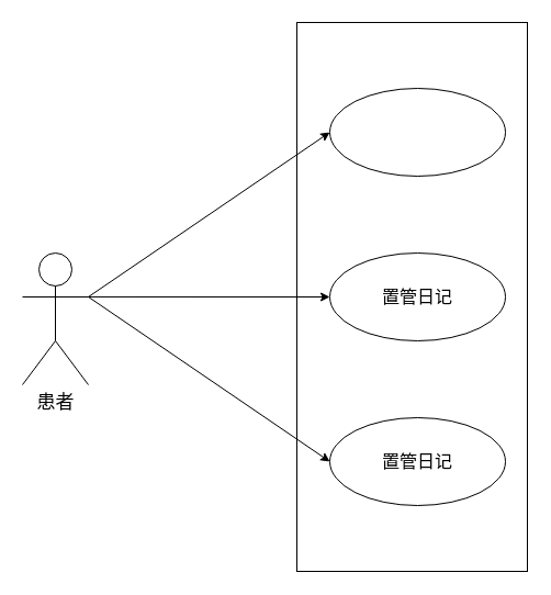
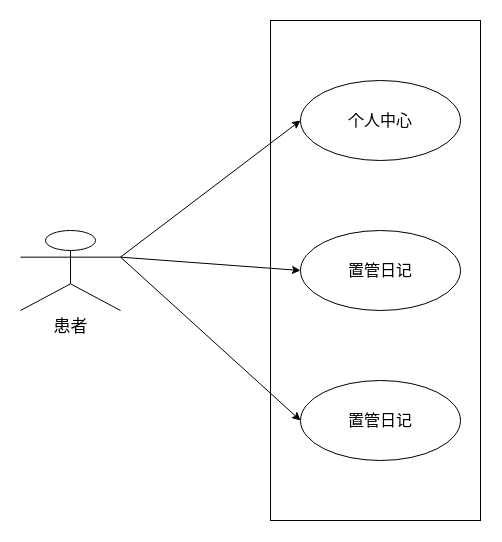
  <mxCell id="0" />
  <mxCell id="1" parent="0" />
- <mxCell id="2" value="患者" style="shape=umlActor;verticalLabelPosition=bottom;verticalAlign=top;html=1;outlineConnect=0;fontSize=17;" vertex="1" parent="1"><mxGeometry x="20" y="230" width="60" height="120" as="geometry" /></mxCell>
+ <mxCell id="2" value="患者" style="shape=umlActor;verticalLabelPosition=bottom;verticalAlign=top;html=1;outlineConnect=0;fontSize=17;" vertex="1" parent="1"><mxGeometry x="20" y="230" width="100" height="80" as="geometry" /></mxCell>
  <mxCell id="3" value="" style="endArrow=classic;html=1;rounded=0;exitX=1;exitY=0.333;exitDx=0;exitDy=0;exitPerimeter=0;entryX=0;entryY=0.5;entryDx=0;entryDy=0;" edge="1" parent="1" source="2" target="6"><mxGeometry width="50" height="50" relative="1" as="geometry"><mxPoint x="180" y="270" as="sourcePoint" /><mxPoint x="230" y="220" as="targetPoint" /></mxGeometry></mxCell>
  <mxCell id="4" value="" style="endArrow=classic;html=1;rounded=0;entryX=0;entryY=0.5;entryDx=0;entryDy=0;exitX=1;exitY=0.333;exitDx=0;exitDy=0;exitPerimeter=0;" edge="1" parent="1" target="9" source="2"><mxGeometry width="50" height="50" relative="1" as="geometry"><mxPoint x="180" y="370" as="sourcePoint" /><mxPoint x="340" y="330" as="targetPoint" /></mxGeometry></mxCell>
  <mxCell id="5" value="" style="group" vertex="1" connectable="0" parent="1"><mxGeometry x="300" y="80" width="160" height="80" as="geometry" /></mxCell>
  <mxCell id="6" value="" style="ellipse;whiteSpace=wrap;html=1;" vertex="1" parent="5"><mxGeometry width="160" height="80" as="geometry" /></mxCell>
+ <mxCell id="7" value="&lt;font style=&quot;font-size: 16px;&quot;&gt;个人中心&lt;/font&gt;" style="text;html=1;align=center;verticalAlign=middle;whiteSpace=wrap;rounded=0;" vertex="1" parent="5"><mxGeometry x="35" y="25" width="90" height="30" as="geometry" /></mxCell>
  <mxCell id="8" value="" style="group" vertex="1" connectable="0" parent="1"><mxGeometry x="300" y="230" width="160" height="80" as="geometry" /></mxCell>
  <mxCell id="9" value="" style="ellipse;whiteSpace=wrap;html=1;" vertex="1" parent="8"><mxGeometry width="160" height="80" as="geometry" /></mxCell>
  <mxCell id="10" value="&lt;font style=&quot;font-size: 16px;&quot;&gt;置管日记&lt;/font&gt;" style="text;html=1;align=center;verticalAlign=middle;whiteSpace=wrap;rounded=0;" vertex="1" parent="8"><mxGeometry x="45" y="25" width="70" height="30" as="geometry" /></mxCell>
  <mxCell id="11" value="" style="endArrow=classic;html=1;rounded=0;entryX=0;entryY=0.5;entryDx=0;entryDy=0;exitX=1;exitY=0.333;exitDx=0;exitDy=0;exitPerimeter=0;" edge="1" parent="1" target="13" source="2"><mxGeometry width="50" height="50" relative="1" as="geometry"><mxPoint x="120" y="310" as="sourcePoint" /><mxPoint x="380" y="520" as="targetPoint" /></mxGeometry></mxCell>
  <mxCell id="12" value="" style="group" vertex="1" connectable="0" parent="1"><mxGeometry x="300" y="380" width="160" height="80" as="geometry" /></mxCell>
  <mxCell id="13" value="" style="ellipse;whiteSpace=wrap;html=1;" vertex="1" parent="12"><mxGeometry width="160" height="80" as="geometry" /></mxCell>
  <mxCell id="14" value="&lt;font style=&quot;font-size: 16px;&quot;&gt;置管日记&lt;/font&gt;" style="text;html=1;align=center;verticalAlign=middle;whiteSpace=wrap;rounded=0;" vertex="1" parent="12"><mxGeometry x="45" y="25" width="70" height="30" as="geometry" /></mxCell>
  <mxCell id="15" value="" style="rounded=0;whiteSpace=wrap;html=1;fillColor=none;" vertex="1" parent="1"><mxGeometry x="270" y="20" width="210" height="500" as="geometry" /></mxCell>
